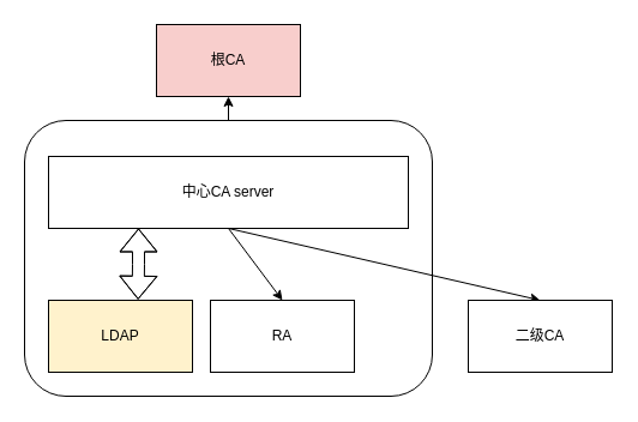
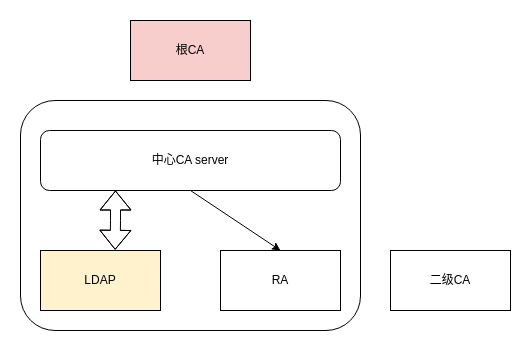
  <mxCell id="0" />
  <mxCell id="1" parent="0" />
- <mxCell id="2" style="edgeStyle=orthogonalEdgeStyle;rounded=0;orthogonalLoop=1;jettySize=auto;html=1;exitX=0.5;exitY=1;exitDx=0;exitDy=0;startArrow=classic;startFill=1;" parent="1" source="3" target="8" edge="1"><mxGeometry relative="1" as="geometry" /></mxCell>
  <mxCell id="3" value="根CA" style="rounded=0;whiteSpace=wrap;html=1;fillColor=#f8cecc;" parent="1" vertex="1"><mxGeometry x="130" y="20" width="120" height="60" as="geometry" /></mxCell>
  <mxCell id="4" value="" style="rounded=1;whiteSpace=wrap;html=1;" parent="1" vertex="1"><mxGeometry x="20" y="100" width="340" height="230" as="geometry" /></mxCell>
  <mxCell id="5" style="edgeStyle=orthogonalEdgeStyle;rounded=0;orthogonalLoop=1;jettySize=auto;html=1;exitX=0.25;exitY=1;exitDx=0;exitDy=0;entryX=0.622;entryY=-0.011;entryDx=0;entryDy=0;entryPerimeter=0;shape=flexArrow;startArrow=block;" parent="1" source="8" target="9" edge="1"><mxGeometry relative="1" as="geometry" /></mxCell>
  <mxCell id="6" style="rounded=0;orthogonalLoop=1;jettySize=auto;html=1;exitX=0.5;exitY=1;exitDx=0;exitDy=0;entryX=0.5;entryY=0;entryDx=0;entryDy=0;" parent="1" source="8" target="10" edge="1"><mxGeometry relative="1" as="geometry" /></mxCell>
- <mxCell id="7" style="rounded=0;orthogonalLoop=1;jettySize=auto;html=1;exitX=0.5;exitY=1;exitDx=0;exitDy=0;entryX=0.5;entryY=0;entryDx=0;entryDy=0;" parent="1" source="8" target="11" edge="1"><mxGeometry relative="1" as="geometry" /></mxCell>
- <mxCell id="8" value="中心CA server" style="rounded=0;whiteSpace=wrap;html=1;" parent="1" vertex="1"><mxGeometry x="40" y="130" width="300" height="60" as="geometry" /></mxCell>
+ <mxCell id="8" value="中心CA server" style="whiteSpace=wrap;html=1;rounded=1;" parent="1" vertex="1"><mxGeometry x="40" y="130" width="300" height="60" as="geometry" /></mxCell>
  <mxCell id="9" value="LDAP" style="rounded=0;whiteSpace=wrap;html=1;fillColor=#fff2cc;" parent="1" vertex="1"><mxGeometry x="40" y="250" width="120" height="60" as="geometry" /></mxCell>
- <mxCell id="10" value="RA" style="rounded=0;whiteSpace=wrap;html=1;" parent="1" vertex="1"><mxGeometry x="175" y="250" width="120" height="60" as="geometry" /></mxCell>
+ <mxCell id="10" value="RA" style="rounded=0;whiteSpace=wrap;html=1;" parent="1" vertex="1"><mxGeometry x="220" y="250" width="120" height="60" as="geometry" /></mxCell>
  <mxCell id="11" value="二级CA" style="rounded=0;whiteSpace=wrap;html=1;" parent="1" vertex="1"><mxGeometry x="390" y="250" width="120" height="60" as="geometry" /></mxCell>
